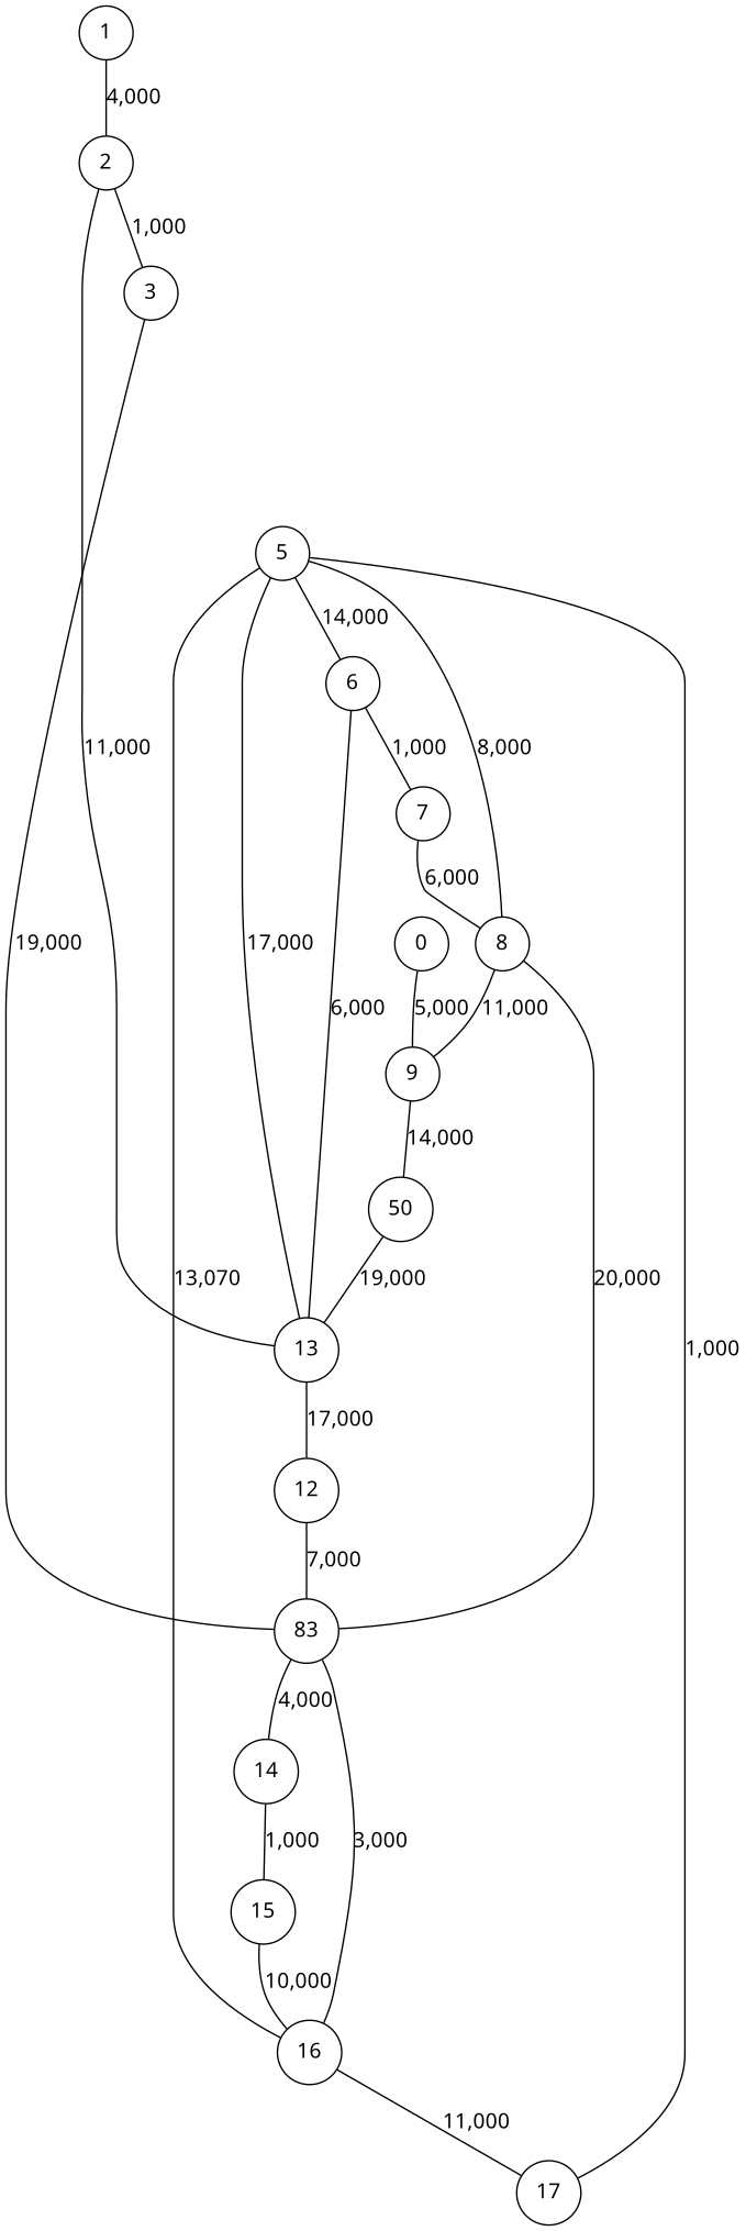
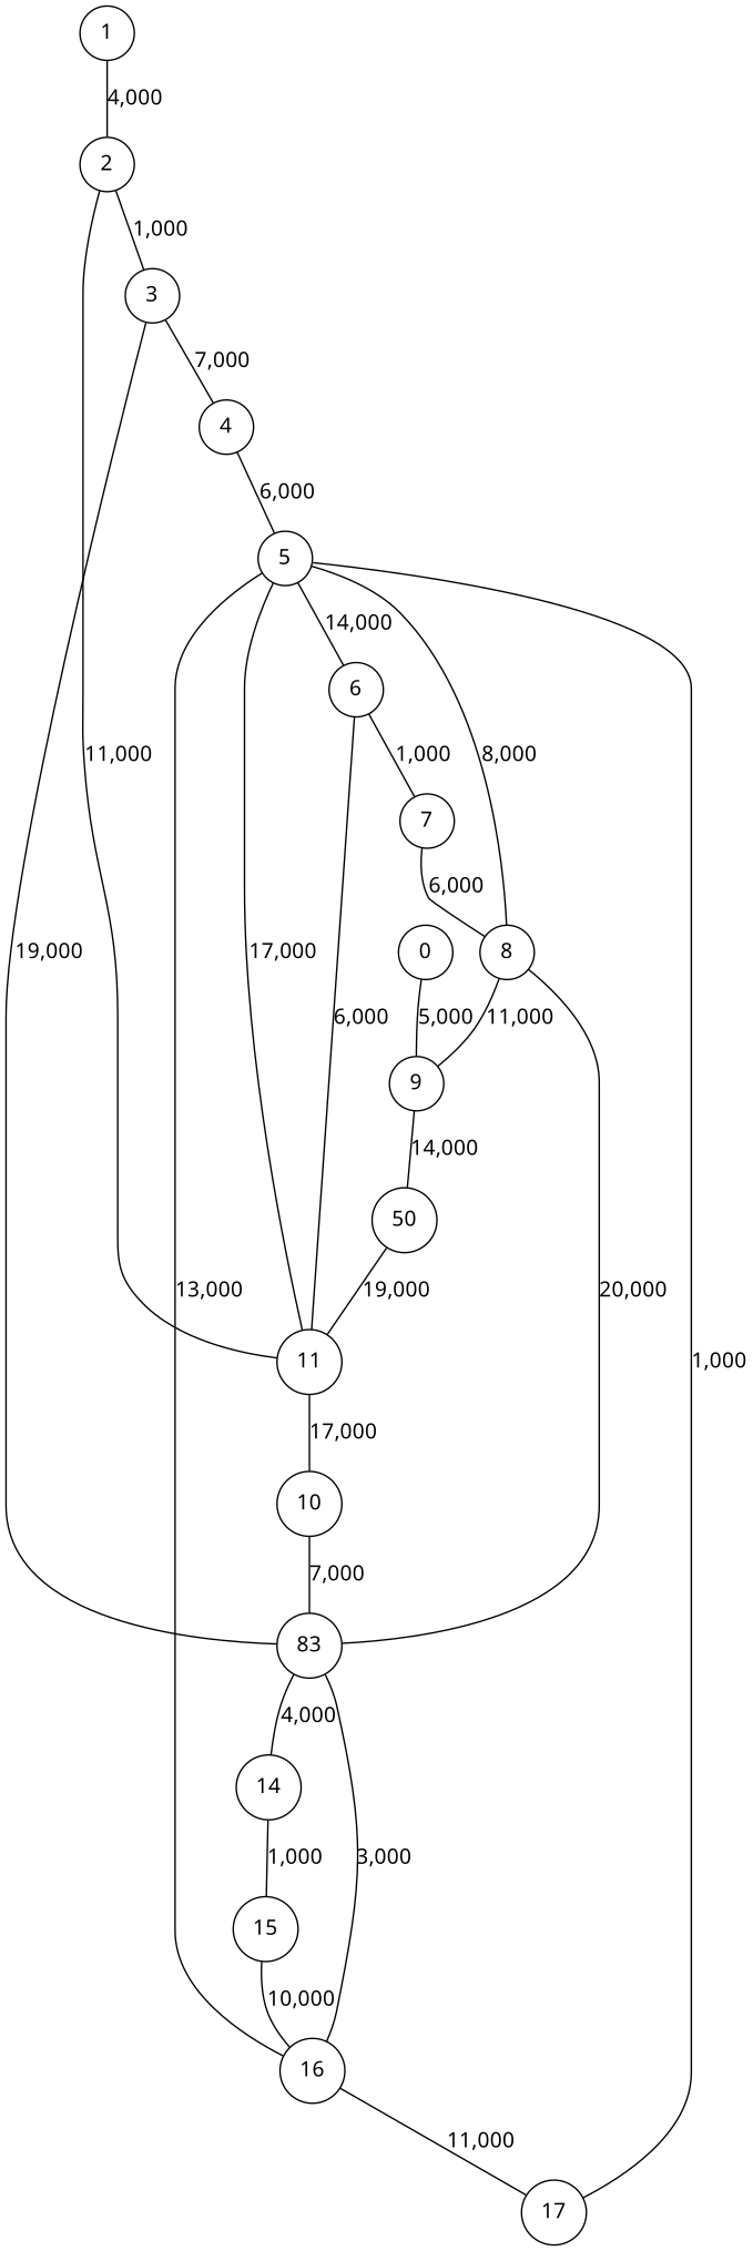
  graph {
    fontname="Noto Sans"
    fontsize=10
    splines=true
    node [fontname="Noto Sans" shape=circle]
    edge [fontname="Noto Sans"]
    0
    9
    1
    2
    n5 [label=50]
    3
-   11 [label=13]
+   11
+   4
    n9 [label=83]
-   12
+   12 [label=10]
    5
    16
    14
    6
    8
    17
    7
    15
    0 -- 9 [label="5,000"]
    9 -- n5 [label="14,000"]
    1 -- 2 [label="4,000"]
    2 -- 3 [label="1,000"]
    2 -- 11 [label="11,000"]
    n5 -- 11 [label="19,000"]
+   3 -- 4 [label="7,000"]
    3 -- n9 [label="19,000"]
    11 -- 12 [label="17,000"]
+   4 -- 5 [label="6,000"]
    n9 -- 16 [label="3,000"]
    n9 -- 14 [label="4,000"]
    12 -- n9 [label="7,000"]
    5 -- 11 [label="17,000"]
-   5 -- 16 [label="13,070"]
+   5 -- 16 [label="13,000"]
    5 -- 6 [label="14,000"]
    5 -- 8 [label="8,000"]
    5 -- 17 [label="1,000"]
    16 -- 17 [label="11,000"]
    14 -- 15 [label="1,000"]
    6 -- 11 [label="6,000"]
    6 -- 7 [label="1,000"]
    8 -- 9 [label="11,000"]
    8 -- n9 [label="20,000"]
    7 -- 8 [label="6,000"]
    15 -- 16 [label="10,000"]
  }
